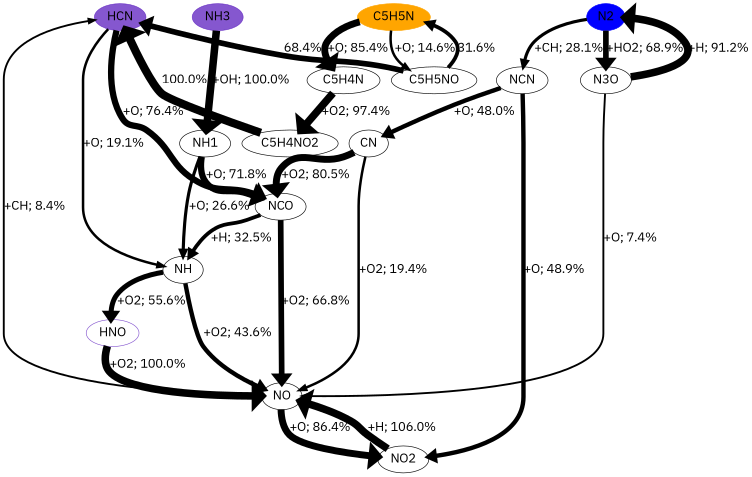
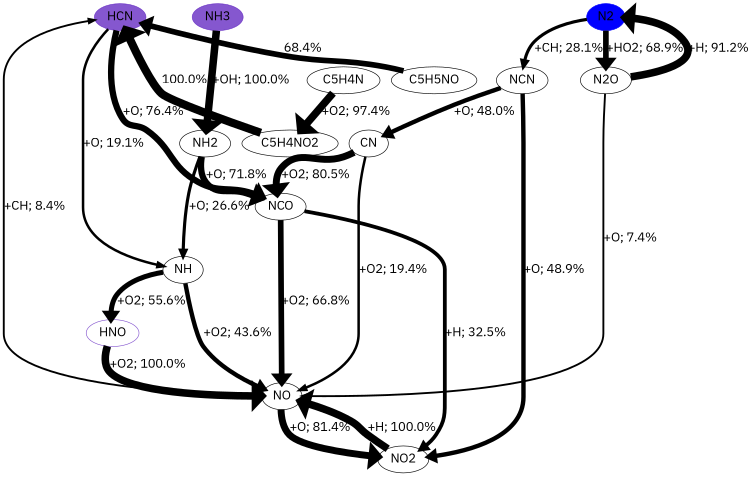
  digraph {
    b="0,0,1558,558"
    fontname="IBM Plex Sans"
    rankdir=TB
    node [fontname="IBM Plex Sans" fontsize=20]
    edge [fontcolor=black fontname="IBM Plex Sans" fontsize=20 penwidth=12]
    HCN [color="#500dbab1" fillcolor="#500dbab1" style=filled]
-   C5H5N [color=orange fillcolor=orange style=filled]
    NH3 [color="#500dbab1" fillcolor="#500dbab1" style=filled]
    N2 [color=blue fillcolor=blue style=filled]
    NH
    NCO
    C5H4N
    C5H5NO
-   NH2 [label=NH1]
-   N2O [label=N3O]
+   NH2
+   N2O
    NCN
    NO
    NO2
    HNO [color="#500dbab1"]
    C5H4NO2
    CN
    subgraph sub_1 {
      rank=source
      HCN
-     C5H5N
      NH3
      N2
    }
    HCN -> NH [label="+O; 19.1%" penwidth=4]
    HCN -> NCO [label="+O; 76.4%" penwidth=10]
-   C5H5N -> C5H4N [label="+O; 85.4%" penwidth=11]
-   C5H5N -> C5H5NO [label="+O; 14.6%" penwidth=4]
    NH3 -> NH2 [label="+OH; 100.0%"]
    N2 -> N2O [label="+HO2; 68.9%" penwidth=9]
    N2 -> NCN [label="+CH; 28.1%" penwidth=5]
    NH -> NO [label="+O2; 43.6%" penwidth=7]
    NH -> HNO [label="+O2; 55.6%" penwidth=8]
-   NCO -> NH [label="+H; 32.5%" penwidth=6]
+   NCO -> NO2 [label="+H; 32.5%" penwidth=6]
    NCO -> NO [label="+O2; 66.8%" penwidth=9]
    C5H4N -> C5H4NO2 [label="+O2; 97.4%"]
    C5H5NO -> HCN [label="68.4%" penwidth=9]
-   C5H5NO -> C5H5N [label="31.6%" penwidth=6]
    NH2 -> NH [label="+O; 26.6%" penwidth=5]
    NH2 -> NCO [label="+O; 71.8%" penwidth=10]
    N2O -> N2 [label="+H; 91.2%"]
    N2O -> NO [label="+O; 7.4%" penwidth=3]
    NCN -> NO2 [label="+O; 48.9%" penwidth=7]
    NCN -> CN [label="+O; 48.0%" penwidth=7]
    NO -> HCN [label="+CH; 8.4%" penwidth=3]
-   NO -> NO2 [label="+O; 86.4%" penwidth=11]
-   NO2 -> NO [label="+H; 106.0%"]
+   NO -> NO2 [label="+O; 81.4%" penwidth=11]
+   NO2 -> NO [label="+H; 100.0%"]
    HNO -> NO [label="+O2; 100.0%"]
    C5H4NO2 -> HCN [label="100.0%" penwidth=13]
    CN -> NCO [label="+O2; 80.5%" penwidth=11]
    CN -> NO [label="+O2; 19.4%" penwidth=4]
  }
